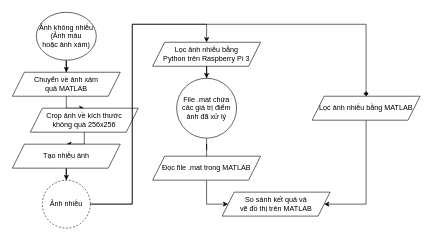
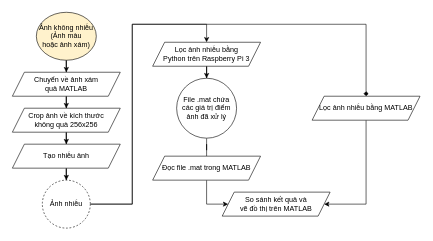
  <mxCell id="0" />
  <mxCell id="1" parent="0" />
  <mxCell id="2" style="edgeStyle=orthogonalEdgeStyle;rounded=0;orthogonalLoop=1;jettySize=auto;html=1;entryX=0.5;entryY=0;entryDx=0;entryDy=0;" edge="1" parent="1" source="3" target="5"><mxGeometry relative="1" as="geometry" /></mxCell>
- <mxCell id="3" value="Ảnh không nhiễu&lt;br&gt;(Ảnh màu &lt;br&gt;hoặc ảnh xám)" style="ellipse;whiteSpace=wrap;html=1;" vertex="1" parent="1"><mxGeometry x="60" width="100" height="80" as="geometry" y="20" /></mxCell>
+ <mxCell id="3" value="Ảnh không nhiễu&lt;br&gt;(Ảnh màu &lt;br&gt;hoặc ảnh xám)" style="ellipse;whiteSpace=wrap;html=1;fillColor=#fff2cc;" vertex="1" parent="1"><mxGeometry x="60" width="100" height="80" as="geometry" y="20" /></mxCell>
  <mxCell id="4" style="edgeStyle=orthogonalEdgeStyle;rounded=0;orthogonalLoop=1;jettySize=auto;html=1;entryX=0.5;entryY=0;entryDx=0;entryDy=0;" edge="1" parent="1" source="5" target="7"><mxGeometry relative="1" as="geometry" /></mxCell>
  <mxCell id="5" value="Chuyển về ảnh xám&lt;br&gt;quả MATLAB" style="shape=parallelogram;perimeter=parallelogramPerimeter;whiteSpace=wrap;html=1;fixedSize=1;" vertex="1" parent="1"><mxGeometry y="120" width="180" height="40" as="geometry" x="20" /></mxCell>
  <mxCell id="6" style="edgeStyle=orthogonalEdgeStyle;rounded=0;orthogonalLoop=1;jettySize=auto;html=1;entryX=0.5;entryY=0;entryDx=0;entryDy=0;" edge="1" parent="1" source="7" target="9"><mxGeometry relative="1" as="geometry" /></mxCell>
- <mxCell id="7" value="Crop ảnh về kích thước&lt;br&gt;không quà 256x256" style="shape=parallelogram;perimeter=parallelogramPerimeter;whiteSpace=wrap;html=1;fixedSize=1;" vertex="1" parent="1"><mxGeometry x="50" y="180" width="180" height="40" as="geometry" /></mxCell>
+ <mxCell id="7" value="Crop ảnh về kích thước&lt;br&gt;không quà 256x256" style="shape=parallelogram;perimeter=parallelogramPerimeter;whiteSpace=wrap;html=1;fixedSize=1;" vertex="1" parent="1"><mxGeometry y="180" width="180" height="40" as="geometry" x="20" /></mxCell>
  <mxCell id="8" style="edgeStyle=orthogonalEdgeStyle;rounded=0;orthogonalLoop=1;jettySize=auto;html=1;entryX=0.5;entryY=0;entryDx=0;entryDy=0;" edge="1" parent="1" source="9" target="12"><mxGeometry relative="1" as="geometry" /></mxCell>
  <mxCell id="9" value="Tạo nhiễu ảnh" style="shape=parallelogram;perimeter=parallelogramPerimeter;whiteSpace=wrap;html=1;fixedSize=1;" vertex="1" parent="1"><mxGeometry y="240" width="180" height="40" as="geometry" x="20" /></mxCell>
  <mxCell id="10" style="edgeStyle=orthogonalEdgeStyle;rounded=0;orthogonalLoop=1;jettySize=auto;html=1;entryX=0.5;entryY=0;entryDx=0;entryDy=0;" edge="1" parent="1" source="12" target="14"><mxGeometry relative="1" as="geometry"><Array as="points"><mxPoint x="220" y="340" /><mxPoint x="220" y="40" /><mxPoint x="344" y="40" /></Array></mxGeometry></mxCell>
  <mxCell id="11" style="edgeStyle=orthogonalEdgeStyle;rounded=0;orthogonalLoop=1;jettySize=auto;html=1;entryX=0.5;entryY=0;entryDx=0;entryDy=0;endArrow=diamond;" edge="1" parent="1" source="12" target="20"><mxGeometry relative="1" as="geometry"><Array as="points"><mxPoint x="220" y="340" /><mxPoint x="220" y="40" /><mxPoint x="610" y="40" /></Array></mxGeometry></mxCell>
  <mxCell id="12" value="Ảnh nhiễu" style="ellipse;whiteSpace=wrap;html=1;dashed=1;" vertex="1" parent="1"><mxGeometry x="70" y="300" width="80" height="80" as="geometry" /></mxCell>
  <mxCell id="13" style="edgeStyle=orthogonalEdgeStyle;rounded=0;orthogonalLoop=1;jettySize=auto;html=1;entryX=0.5;entryY=0;entryDx=0;entryDy=0;" edge="1" parent="1" source="14" target="16"><mxGeometry relative="1" as="geometry" /></mxCell>
  <mxCell id="14" value="Lọc ảnh nhiễu bằng &lt;br&gt;Python trên Raspberry Pi 3" style="shape=parallelogram;perimeter=parallelogramPerimeter;whiteSpace=wrap;html=1;fixedSize=1;" vertex="1" parent="1"><mxGeometry x="254" y="70" width="180" height="40" as="geometry" /></mxCell>
  <mxCell id="15" style="edgeStyle=orthogonalEdgeStyle;rounded=0;orthogonalLoop=1;jettySize=auto;html=1;entryX=0.5;entryY=0;entryDx=0;entryDy=0;endArrow=none;" edge="1" parent="1" source="16" target="18"><mxGeometry relative="1" as="geometry" /></mxCell>
  <mxCell id="16" value="File .mat chứa các giá trị điểm ảnh đã xử lý" style="ellipse;whiteSpace=wrap;html=1;" vertex="1" parent="1"><mxGeometry x="294" y="130" width="100" height="100" as="geometry" /></mxCell>
  <mxCell id="17" style="edgeStyle=orthogonalEdgeStyle;rounded=0;orthogonalLoop=1;jettySize=auto;html=1;entryX=0;entryY=0.5;entryDx=0;entryDy=0;" edge="1" parent="1" source="18" target="21"><mxGeometry relative="1" as="geometry"><Array as="points"><mxPoint x="344" y="340" /></Array></mxGeometry></mxCell>
  <mxCell id="18" value="Đọc file .mat trong MATLAB" style="shape=parallelogram;perimeter=parallelogramPerimeter;whiteSpace=wrap;html=1;fixedSize=1;" vertex="1" parent="1"><mxGeometry x="254" y="260" width="180" height="40" as="geometry" /></mxCell>
  <mxCell id="19" style="edgeStyle=orthogonalEdgeStyle;rounded=0;orthogonalLoop=1;jettySize=auto;html=1;entryX=1;entryY=0.5;entryDx=0;entryDy=0;" edge="1" parent="1" source="20" target="21"><mxGeometry relative="1" as="geometry"><Array as="points"><mxPoint x="610" y="340" /></Array></mxGeometry></mxCell>
  <mxCell id="20" value="Lọc ảnh nhiễu bằng MATLAB" style="shape=parallelogram;perimeter=parallelogramPerimeter;whiteSpace=wrap;html=1;fixedSize=1;" vertex="1" parent="1"><mxGeometry x="520" y="160" width="180" height="40" as="geometry" /></mxCell>
  <mxCell id="21" value="So sánh kết quả và &lt;br&gt;vẽ đồ thị trên MATLAB" style="shape=parallelogram;perimeter=parallelogramPerimeter;whiteSpace=wrap;html=1;fixedSize=1;" vertex="1" parent="1"><mxGeometry x="370" y="320" width="180" height="40" as="geometry" /></mxCell>
